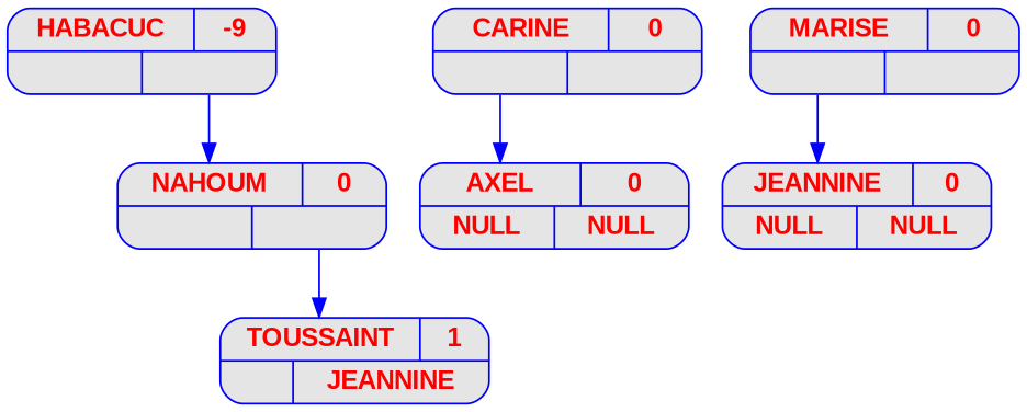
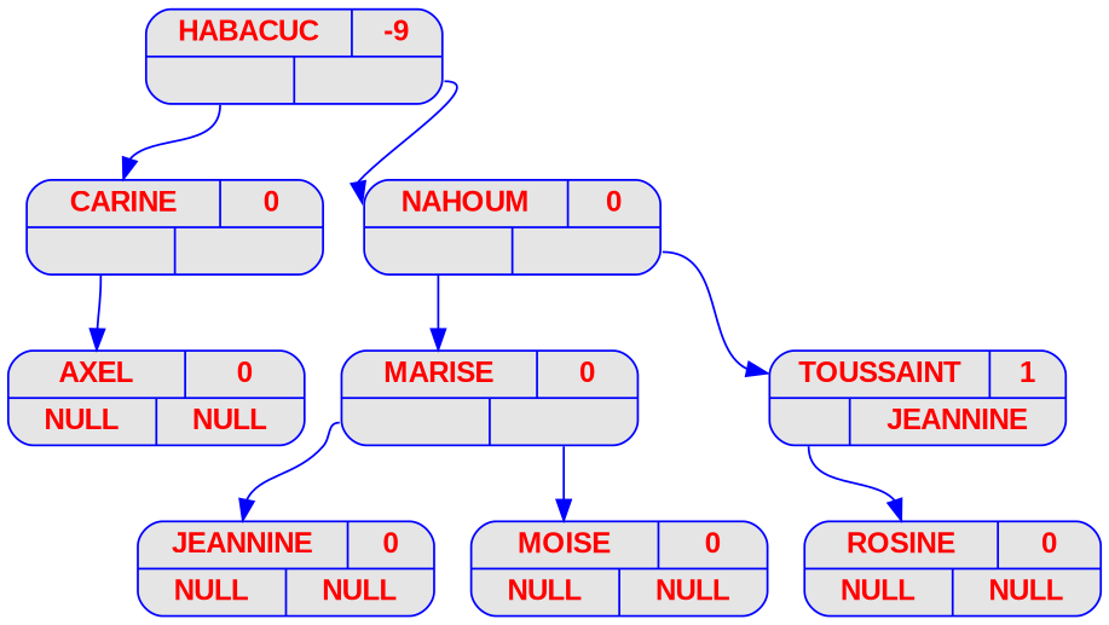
  digraph {
    node [color=blue fillcolor=grey90 fontcolor=red fontname="Arial bold" fontsize=14 shape=record style="rounded, filled"]
    edge [color=blue headport=nom tailport=g]
    n1 [label="{{<nom> HABACUC | <bal> -9 } | { <g> | <d>}}" width=2]
    n2 [label="{{<nom> CARINE | <bal> 0 } | { <g> | <d>}}" width=2]
    n3 [label="{{<nom> NAHOUM | <bal> 0 } | { <g> | <d>}}" width=2]
    n4 [label="{{<nom> AXEL | <bal> 0 }| { <g> NULL | <d> NULL}}" width=2]
    n5 [label="{{<nom> MARISE | <bal> 0 } | { <g> | <d>}}" width=2]
    n6 [label="{{<nom> TOUSSAINT | <bal> 1 }| { <g> | <d> JEANNINE}}" width=2]
    n7 [label="{{<nom> JEANNINE | <bal> 0 }| { <g> NULL | <d> NULL}}" width=2]
+   n8 [label="{{<nom> MOISE | <bal> 0 }| { <g> NULL | <d> NULL}}" width=2]
+   n9 [label="{{<nom> ROSINE | <bal> 0 }| { <g> NULL | <d> NULL}}" width=2]
+   n1 -> n2
    n1 -> n3 [tailport=d]
    n2 -> n4
+   n3 -> n5
    n3 -> n6 [tailport=d]
    n5 -> n7
+   n5 -> n8 [tailport=d]
+   n6 -> n9
  }
